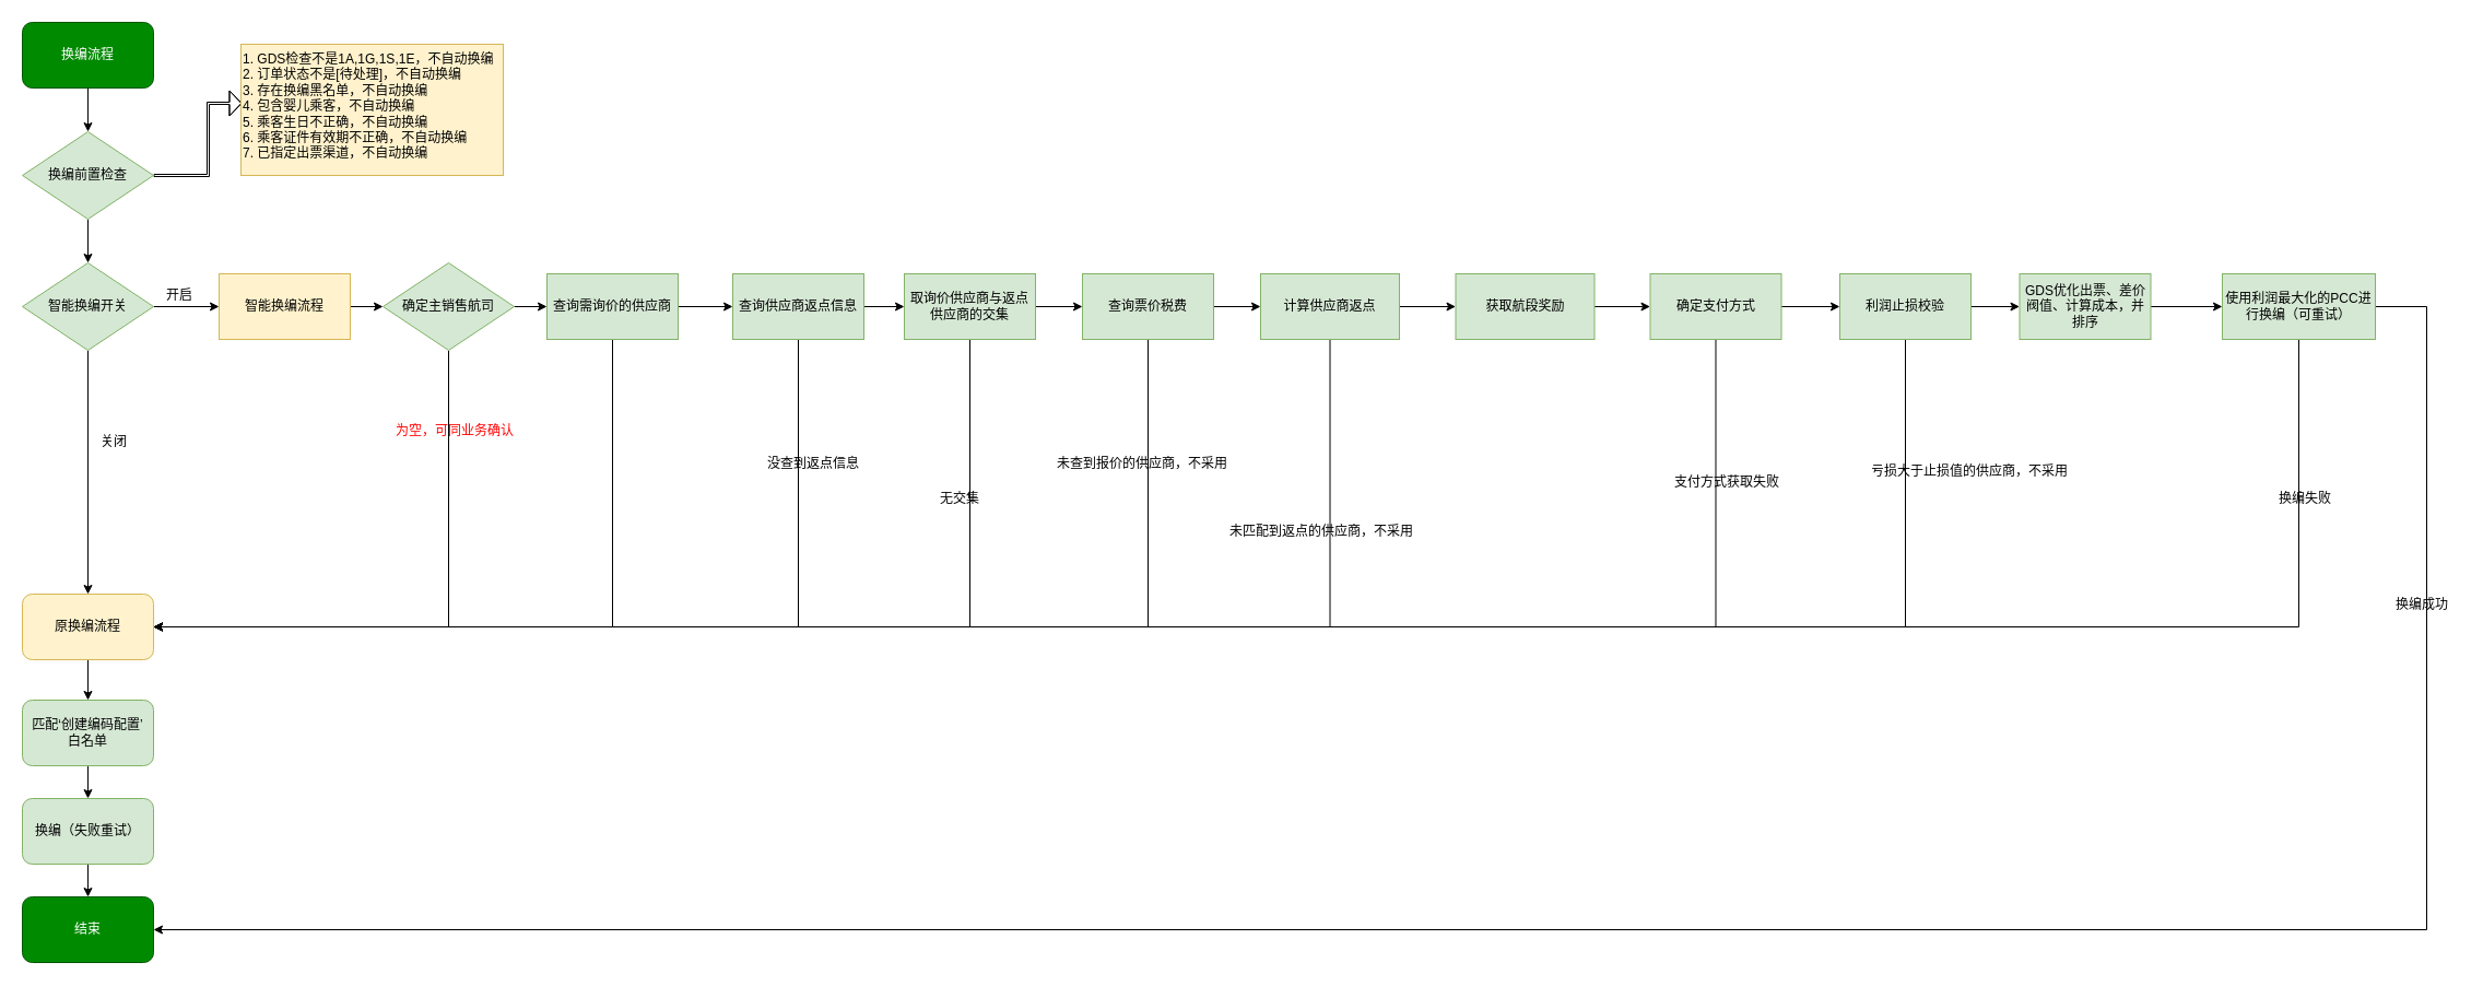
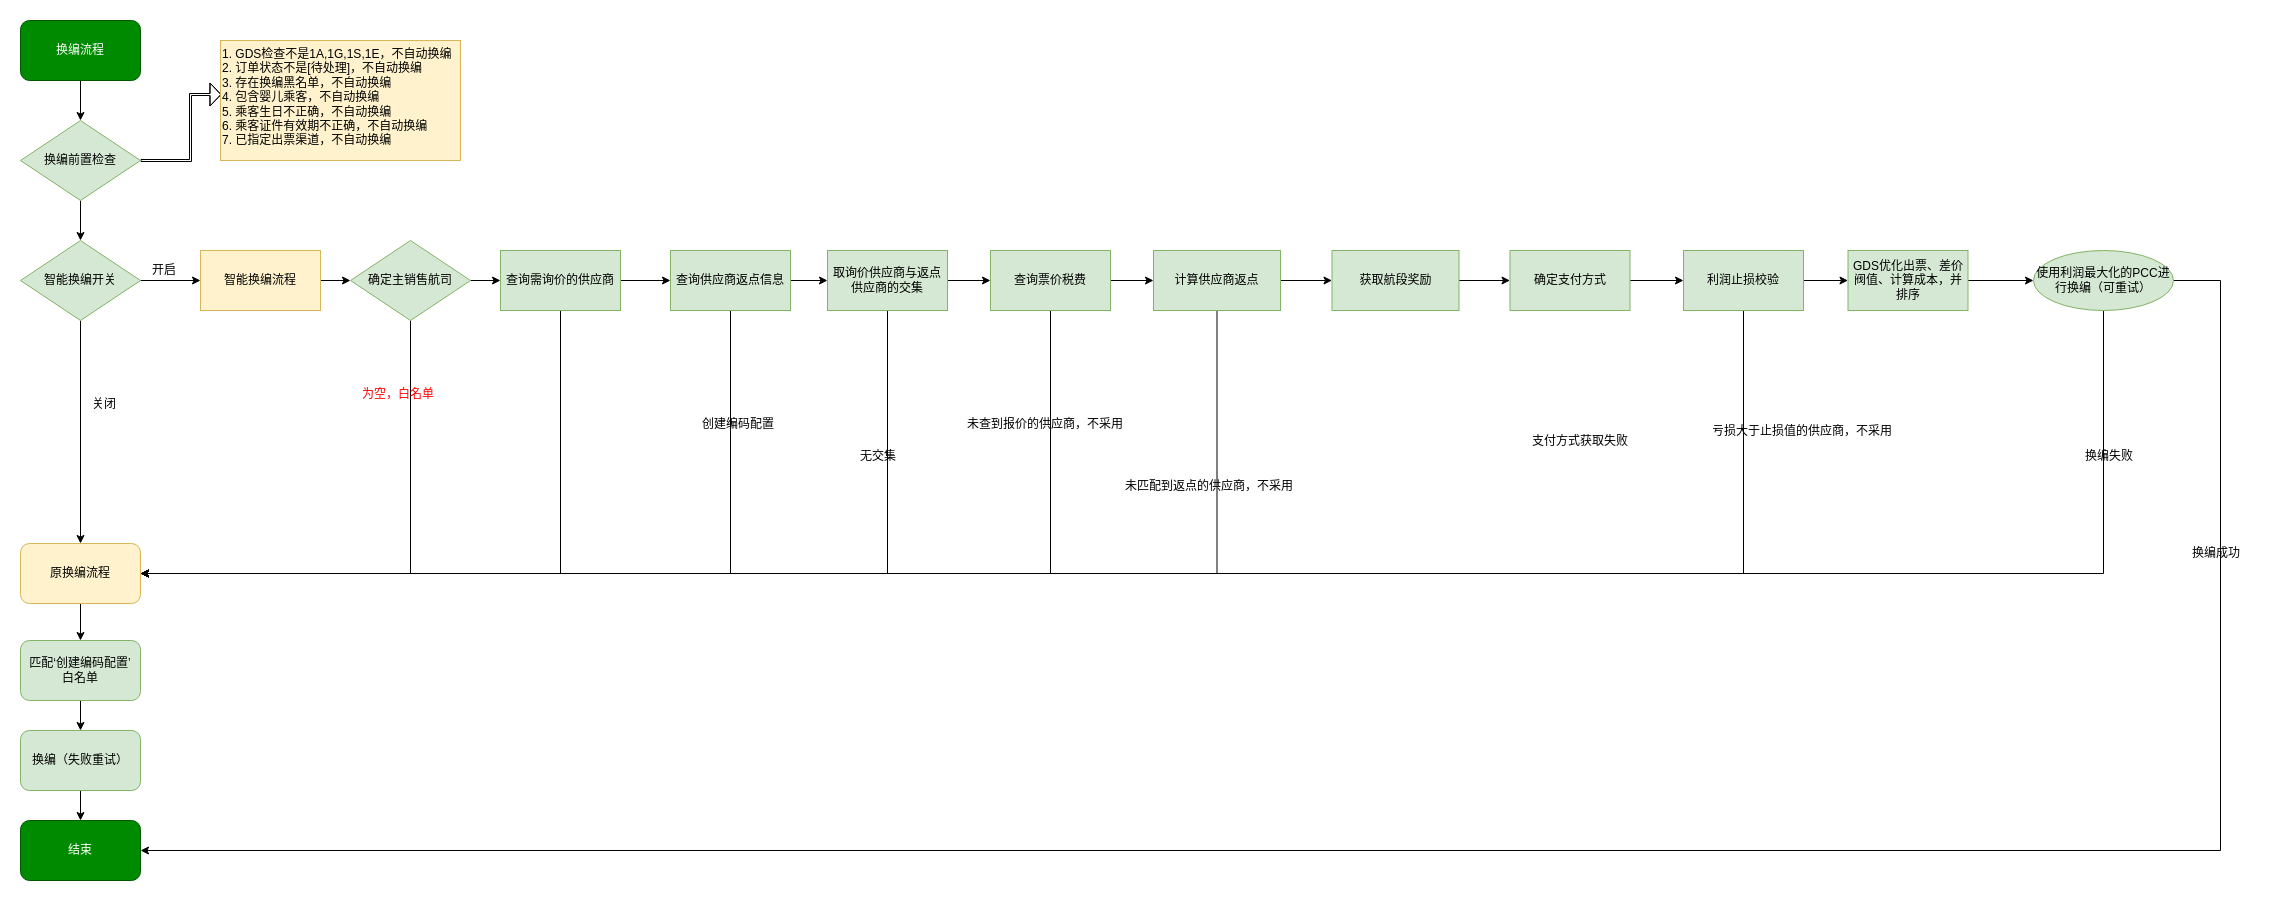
  <mxCell id="0" />
  <mxCell id="1" parent="0" />
  <mxCell id="2" style="edgeStyle=orthogonalEdgeStyle;rounded=0;orthogonalLoop=1;jettySize=auto;html=1;exitX=0.5;exitY=1;exitDx=0;exitDy=0;entryX=0.5;entryY=0;entryDx=0;entryDy=0;" parent="1" source="4" target="7" edge="1"><mxGeometry relative="1" as="geometry" /></mxCell>
  <mxCell id="3" value="" style="edgeStyle=orthogonalEdgeStyle;rounded=0;orthogonalLoop=1;jettySize=auto;html=1;entryX=0.004;entryY=0.45;entryDx=0;entryDy=0;entryPerimeter=0;shape=flexArrow;width=2;endSize=3.33;" parent="1" source="4" target="58" edge="1"><mxGeometry relative="1" as="geometry"><mxPoint x="220" y="160" as="targetPoint" /><Array as="points"><mxPoint x="190" y="160" /><mxPoint x="190" y="94" /></Array></mxGeometry></mxCell>
  <mxCell id="4" value="换编前置检查" style="rhombus;whiteSpace=wrap;html=1;fillColor=#d5e8d4;strokeColor=#82b366;" parent="1" vertex="1"><mxGeometry x="20" y="120" width="120" height="80" as="geometry" /></mxCell>
  <mxCell id="5" style="edgeStyle=orthogonalEdgeStyle;rounded=0;orthogonalLoop=1;jettySize=auto;html=1;exitX=0.5;exitY=1;exitDx=0;exitDy=0;entryX=0.5;entryY=0;entryDx=0;entryDy=0;" parent="1" source="7" target="12" edge="1"><mxGeometry relative="1" as="geometry"><mxPoint x="80" y="488" as="targetPoint" /></mxGeometry></mxCell>
  <mxCell id="6" style="edgeStyle=orthogonalEdgeStyle;rounded=0;orthogonalLoop=1;jettySize=auto;html=1;exitX=1;exitY=0.5;exitDx=0;exitDy=0;entryX=0;entryY=0.5;entryDx=0;entryDy=0;" parent="1" source="7" target="19" edge="1"><mxGeometry relative="1" as="geometry" /></mxCell>
  <mxCell id="7" value="智能换编开关" style="rhombus;whiteSpace=wrap;html=1;fillColor=#d5e8d4;strokeColor=#82b366;" parent="1" vertex="1"><mxGeometry x="20" y="240" width="120" height="80" as="geometry" /></mxCell>
  <mxCell id="8" style="edgeStyle=orthogonalEdgeStyle;rounded=0;orthogonalLoop=1;jettySize=auto;html=1;exitX=0.5;exitY=1;exitDx=0;exitDy=0;entryX=0.5;entryY=0;entryDx=0;entryDy=0;" parent="1" source="9" target="4" edge="1"><mxGeometry relative="1" as="geometry" /></mxCell>
  <mxCell id="9" value="换编流程" style="rounded=1;whiteSpace=wrap;html=1;fillColor=#008a00;strokeColor=#005700;fontColor=#ffffff;" parent="1" vertex="1"><mxGeometry x="20" y="20" width="120" height="60" as="geometry" /></mxCell>
  <mxCell id="10" value="" style="edgeStyle=orthogonalEdgeStyle;rounded=0;orthogonalLoop=1;jettySize=auto;html=1;exitX=0.5;exitY=1;exitDx=0;exitDy=0;" parent="1" source="13" target="15" edge="1"><mxGeometry relative="1" as="geometry" /></mxCell>
  <mxCell id="11" value="" style="edgeStyle=orthogonalEdgeStyle;rounded=0;orthogonalLoop=1;jettySize=auto;html=1;" parent="1" source="12" target="13" edge="1"><mxGeometry relative="1" as="geometry" /></mxCell>
  <mxCell id="12" value="原换编流程" style="rounded=1;whiteSpace=wrap;html=1;fillColor=#fff2cc;strokeColor=#d6b656;shadow=0;" parent="1" vertex="1"><mxGeometry x="20" y="543" width="120" height="60" as="geometry" /></mxCell>
  <mxCell id="13" value="匹配‘创建编码配置’&lt;br&gt;白名单" style="rounded=1;whiteSpace=wrap;html=1;fillColor=#d5e8d4;strokeColor=#82b366;" parent="1" vertex="1"><mxGeometry x="20" y="640" width="120" height="60" as="geometry" /></mxCell>
  <mxCell id="14" value="" style="edgeStyle=orthogonalEdgeStyle;rounded=0;orthogonalLoop=1;jettySize=auto;html=1;" parent="1" source="15" target="16" edge="1"><mxGeometry relative="1" as="geometry" /></mxCell>
  <mxCell id="15" value="换编（失败重试）" style="rounded=1;whiteSpace=wrap;html=1;fillColor=#d5e8d4;strokeColor=#82b366;" parent="1" vertex="1"><mxGeometry x="20" y="730" width="120" height="60" as="geometry" /></mxCell>
  <mxCell id="16" value="结束" style="rounded=1;whiteSpace=wrap;html=1;fillColor=#008a00;strokeColor=#005700;fontColor=#ffffff;" parent="1" vertex="1"><mxGeometry x="20" y="820" width="120" height="60" as="geometry" /></mxCell>
  <mxCell id="17" value="关闭" style="text;html=1;resizable=0;points=[];autosize=1;align=left;verticalAlign=top;spacingTop=-4;" parent="1" vertex="1"><mxGeometry x="90" y="394" width="40" height="20" as="geometry" /></mxCell>
  <mxCell id="18" style="edgeStyle=orthogonalEdgeStyle;rounded=0;orthogonalLoop=1;jettySize=auto;html=1;exitX=1;exitY=0.5;exitDx=0;exitDy=0;entryX=0;entryY=0.5;entryDx=0;entryDy=0;" parent="1" source="19" target="50" edge="1"><mxGeometry relative="1" as="geometry" /></mxCell>
  <mxCell id="19" value="智能换编流程" style="rounded=0;whiteSpace=wrap;html=1;fillColor=#fff2cc;strokeColor=#d6b656;" parent="1" vertex="1"><mxGeometry x="200" y="250" width="120" height="60" as="geometry" /></mxCell>
  <mxCell id="20" style="edgeStyle=orthogonalEdgeStyle;rounded=0;orthogonalLoop=1;jettySize=auto;html=1;exitX=1;exitY=0.5;exitDx=0;exitDy=0;entryX=0;entryY=0.5;entryDx=0;entryDy=0;" parent="1" source="22" target="25" edge="1"><mxGeometry relative="1" as="geometry" /></mxCell>
  <mxCell id="21" style="edgeStyle=orthogonalEdgeStyle;rounded=0;orthogonalLoop=1;jettySize=auto;html=1;exitX=0.5;exitY=1;exitDx=0;exitDy=0;entryX=1;entryY=0.5;entryDx=0;entryDy=0;" parent="1" source="22" target="12" edge="1"><mxGeometry relative="1" as="geometry" /></mxCell>
  <mxCell id="22" value="查询需询价的供应商" style="rounded=0;whiteSpace=wrap;html=1;fillColor=#d5e8d4;strokeColor=#82b366;align=center;" parent="1" vertex="1"><mxGeometry x="500" y="250" width="120" height="60" as="geometry" /></mxCell>
  <mxCell id="23" value="" style="edgeStyle=orthogonalEdgeStyle;rounded=0;orthogonalLoop=1;jettySize=auto;html=1;" parent="1" source="25" target="28" edge="1"><mxGeometry relative="1" as="geometry" /></mxCell>
  <mxCell id="24" style="edgeStyle=orthogonalEdgeStyle;rounded=0;orthogonalLoop=1;jettySize=auto;html=1;exitX=0.5;exitY=1;exitDx=0;exitDy=0;entryX=1;entryY=0.5;entryDx=0;entryDy=0;" parent="1" source="25" target="12" edge="1"><mxGeometry relative="1" as="geometry" /></mxCell>
  <mxCell id="25" value="查询供应商返点信息&lt;br&gt;" style="rounded=0;whiteSpace=wrap;html=1;fillColor=#d5e8d4;strokeColor=#82b366;align=center;" parent="1" vertex="1"><mxGeometry x="670" y="250" width="120" height="60" as="geometry" /></mxCell>
  <mxCell id="26" value="" style="edgeStyle=orthogonalEdgeStyle;rounded=0;orthogonalLoop=1;jettySize=auto;html=1;" parent="1" source="28" target="31" edge="1"><mxGeometry relative="1" as="geometry" /></mxCell>
  <mxCell id="27" style="edgeStyle=orthogonalEdgeStyle;rounded=0;orthogonalLoop=1;jettySize=auto;html=1;exitX=0.5;exitY=1;exitDx=0;exitDy=0;entryX=1;entryY=0.5;entryDx=0;entryDy=0;" parent="1" source="28" target="12" edge="1"><mxGeometry relative="1" as="geometry" /></mxCell>
  <mxCell id="28" value="取询价供应商与返点供应商的交集&lt;br&gt;" style="rounded=0;whiteSpace=wrap;html=1;fillColor=#d5e8d4;strokeColor=#82b366;" parent="1" vertex="1"><mxGeometry x="827" y="250" width="120" height="60" as="geometry" /></mxCell>
  <mxCell id="29" value="" style="edgeStyle=orthogonalEdgeStyle;rounded=0;orthogonalLoop=1;jettySize=auto;html=1;" parent="1" source="31" target="35" edge="1"><mxGeometry relative="1" as="geometry" /></mxCell>
  <mxCell id="30" style="edgeStyle=orthogonalEdgeStyle;rounded=0;orthogonalLoop=1;jettySize=auto;html=1;exitX=0.5;exitY=1;exitDx=0;exitDy=0;entryX=1;entryY=0.5;entryDx=0;entryDy=0;" parent="1" source="31" target="12" edge="1"><mxGeometry relative="1" as="geometry" /></mxCell>
  <mxCell id="31" value="查询票价税费" style="rounded=0;whiteSpace=wrap;html=1;fillColor=#d5e8d4;strokeColor=#82b366;" parent="1" vertex="1"><mxGeometry x="990" y="250" width="120" height="60" as="geometry" /></mxCell>
  <mxCell id="32" style="edgeStyle=orthogonalEdgeStyle;rounded=0;orthogonalLoop=1;jettySize=auto;html=1;exitX=0.5;exitY=1;exitDx=0;exitDy=0;entryX=1;entryY=0.5;entryDx=0;entryDy=0;" parent="1" source="35" target="12" edge="1"><mxGeometry relative="1" as="geometry" /></mxCell>
  <mxCell id="33" value="" style="edgeStyle=orthogonalEdgeStyle;rounded=0;orthogonalLoop=1;jettySize=auto;html=1;entryX=0;entryY=0.5;entryDx=0;entryDy=0;exitX=1;exitY=0.5;exitDx=0;exitDy=0;" parent="1" source="36" target="44" edge="1"><mxGeometry relative="1" as="geometry"><mxPoint x="1470" y="280" as="targetPoint" /></mxGeometry></mxCell>
  <mxCell id="34" value="" style="edgeStyle=orthogonalEdgeStyle;rounded=0;orthogonalLoop=1;jettySize=auto;html=1;entryX=0;entryY=0.5;entryDx=0;entryDy=0;" parent="1" source="35" target="36" edge="1"><mxGeometry relative="1" as="geometry" /></mxCell>
  <mxCell id="35" value="计算供应商返点" style="rounded=0;whiteSpace=wrap;html=1;fillColor=#d5e8d4;strokeColor=#82b366;" parent="1" vertex="1"><mxGeometry x="1153" y="250" width="127" height="60" as="geometry" /></mxCell>
  <mxCell id="36" value="&lt;pre&gt;&lt;span&gt;获取航段奖励&lt;/span&gt;&lt;/pre&gt;" style="rounded=0;whiteSpace=wrap;html=1;fillColor=#d5e8d4;strokeColor=#82b366;" parent="1" vertex="1"><mxGeometry x="1331.5" y="250" width="127" height="60" as="geometry" /></mxCell>
  <mxCell id="37" value="" style="edgeStyle=orthogonalEdgeStyle;rounded=0;orthogonalLoop=1;jettySize=auto;html=1;entryX=0;entryY=0.5;entryDx=0;entryDy=0;" parent="1" source="38" target="47" edge="1"><mxGeometry relative="1" as="geometry" /></mxCell>
  <mxCell id="38" value="GDS优化出票、差价阀值、计算成本，并排序" style="rounded=0;whiteSpace=wrap;html=1;fillColor=#d5e8d4;strokeColor=#82b366;" parent="1" vertex="1"><mxGeometry x="1847.5" y="250" width="120" height="60" as="geometry" /></mxCell>
  <mxCell id="39" style="edgeStyle=orthogonalEdgeStyle;rounded=0;orthogonalLoop=1;jettySize=auto;html=1;exitX=0.5;exitY=1;exitDx=0;exitDy=0;entryX=1;entryY=0.5;entryDx=0;entryDy=0;" parent="1" source="41" target="12" edge="1"><mxGeometry relative="1" as="geometry" /></mxCell>
  <mxCell id="40" value="" style="edgeStyle=orthogonalEdgeStyle;rounded=0;orthogonalLoop=1;jettySize=auto;html=1;" parent="1" source="41" target="38" edge="1"><mxGeometry relative="1" as="geometry"><mxPoint x="1663" y="277" as="targetPoint" /></mxGeometry></mxCell>
  <mxCell id="41" value="利润止损校验" style="rounded=0;whiteSpace=wrap;html=1;fillColor=#d5e8d4;strokeColor=#82b366;" parent="1" vertex="1"><mxGeometry x="1683" y="250" width="120" height="60" as="geometry" /></mxCell>
- <mxCell id="42" style="edgeStyle=orthogonalEdgeStyle;rounded=0;orthogonalLoop=1;jettySize=auto;html=1;exitX=0.5;exitY=1;exitDx=0;exitDy=0;entryX=1;entryY=0.5;entryDx=0;entryDy=0;" parent="1" source="44" target="12" edge="1"><mxGeometry relative="1" as="geometry" /></mxCell>
  <mxCell id="43" value="" style="edgeStyle=orthogonalEdgeStyle;rounded=0;orthogonalLoop=1;jettySize=auto;html=1;entryX=0;entryY=0.5;entryDx=0;entryDy=0;" parent="1" source="44" target="41" edge="1"><mxGeometry relative="1" as="geometry"><mxPoint x="1847" y="277" as="targetPoint" /></mxGeometry></mxCell>
  <mxCell id="44" value="确定支付方式" style="rounded=0;whiteSpace=wrap;html=1;fillColor=#d5e8d4;strokeColor=#82b366;" parent="1" vertex="1"><mxGeometry x="1509.5" y="250" width="120" height="60" as="geometry" /></mxCell>
  <mxCell id="45" style="edgeStyle=orthogonalEdgeStyle;rounded=0;orthogonalLoop=1;jettySize=auto;html=1;exitX=0.5;exitY=1;exitDx=0;exitDy=0;entryX=1;entryY=0.5;entryDx=0;entryDy=0;" parent="1" source="47" target="12" edge="1"><mxGeometry relative="1" as="geometry" /></mxCell>
  <mxCell id="46" value="" style="edgeStyle=orthogonalEdgeStyle;rounded=0;orthogonalLoop=1;jettySize=auto;html=1;entryX=1;entryY=0.5;entryDx=0;entryDy=0;" parent="1" source="47" target="16" edge="1"><mxGeometry relative="1" as="geometry"><Array as="points"><mxPoint x="2220" y="280" /><mxPoint x="2220" y="850" /></Array></mxGeometry></mxCell>
- <mxCell id="47" value="使用利润最大化的PCC进行换编（可重试）&lt;br&gt;" style="rounded=0;whiteSpace=wrap;html=1;fillColor=#d5e8d4;strokeColor=#82b366;" parent="1" vertex="1"><mxGeometry x="2033" y="250" width="140" height="60" as="geometry" /></mxCell>
+ <mxCell id="47" value="使用利润最大化的PCC进行换编（可重试）&lt;br&gt;" style="ellipse;whiteSpace=wrap;html=1;fillColor=#d5e8d4;strokeColor=#82b366;" parent="1" vertex="1"><mxGeometry x="2033" y="250" width="140" height="60" as="geometry" /></mxCell>
  <mxCell id="48" style="edgeStyle=orthogonalEdgeStyle;rounded=0;orthogonalLoop=1;jettySize=auto;html=1;exitX=1;exitY=0.5;exitDx=0;exitDy=0;entryX=0;entryY=0.5;entryDx=0;entryDy=0;" parent="1" source="50" target="22" edge="1"><mxGeometry relative="1" as="geometry" /></mxCell>
  <mxCell id="49" style="edgeStyle=orthogonalEdgeStyle;rounded=0;orthogonalLoop=1;jettySize=auto;html=1;exitX=0.5;exitY=1;exitDx=0;exitDy=0;entryX=1;entryY=0.5;entryDx=0;entryDy=0;" parent="1" source="50" target="12" edge="1"><mxGeometry relative="1" as="geometry" /></mxCell>
  <mxCell id="50" value="确定主销售航司&lt;br&gt;" style="rhombus;whiteSpace=wrap;html=1;fillColor=#d5e8d4;strokeColor=#82b366;" parent="1" vertex="1"><mxGeometry x="350" y="240" width="120" height="80" as="geometry" /></mxCell>
- <mxCell id="51" value="没查到返点信息&lt;br&gt;" style="text;html=1;resizable=0;points=[];autosize=1;align=left;verticalAlign=top;spacingTop=-4;" parent="1" vertex="1"><mxGeometry x="700" y="414" width="100" height="20" as="geometry" /></mxCell>
+ <mxCell id="51" value="创建编码配置&lt;br&gt;" style="text;html=1;resizable=0;points=[];autosize=1;align=left;verticalAlign=top;spacingTop=-4;" parent="1" vertex="1"><mxGeometry x="700" y="414" width="100" height="20" as="geometry" /></mxCell>
  <mxCell id="52" value="无交集&lt;br&gt;&lt;br&gt;" style="text;html=1;resizable=0;points=[];autosize=1;align=left;verticalAlign=top;spacingTop=-4;" parent="1" vertex="1"><mxGeometry x="857.5" y="446" width="50" height="30" as="geometry" /></mxCell>
  <mxCell id="53" value="未查到报价的供应商，不采用" style="text;html=1;resizable=0;points=[];autosize=1;align=left;verticalAlign=top;spacingTop=-4;" parent="1" vertex="1"><mxGeometry x="965" y="414" width="170" height="20" as="geometry" /></mxCell>
  <mxCell id="54" value="未匹配到返点的供应商，不采用" style="text;html=1;resizable=0;points=[];autosize=1;align=left;verticalAlign=top;spacingTop=-4;" parent="1" vertex="1"><mxGeometry x="1123" y="476" width="180" height="20" as="geometry" /></mxCell>
  <mxCell id="55" value="亏损大于止损值的供应商，不采用&lt;br&gt;" style="text;html=1;resizable=0;points=[];autosize=1;align=left;verticalAlign=top;spacingTop=-4;" parent="1" vertex="1"><mxGeometry x="1710" y="421" width="200" height="20" as="geometry" /></mxCell>
  <mxCell id="56" value="换编失败" style="text;html=1;resizable=0;points=[];autosize=1;align=left;verticalAlign=top;spacingTop=-4;" parent="1" vertex="1"><mxGeometry x="2083" y="446" width="60" height="20" as="geometry" /></mxCell>
  <mxCell id="57" value="支付方式获取失败&lt;br&gt;&lt;br&gt;" style="text;html=1;resizable=0;points=[];autosize=1;align=left;verticalAlign=top;spacingTop=-4;" parent="1" vertex="1"><mxGeometry x="1530" y="431" width="110" height="30" as="geometry" /></mxCell>
  <mxCell id="58" value="&lt;div&gt;1. GDS检查不是1A,1G,1S,1E，不自动换编&lt;/div&gt;&lt;div&gt;2. 订单状态不是[待处理]，不自动换编&lt;/div&gt;&lt;div&gt;3. 存在换编黑名单，不自动换编&lt;/div&gt;&lt;div&gt;4. 包含婴儿乘客，不自动换编&lt;/div&gt;&lt;div&gt;5. 乘客生日不正确，不自动换编&lt;/div&gt;&lt;div&gt;6. 乘客证件有效期不正确，不自动换编&lt;/div&gt;&lt;div&gt;7. 已指定出票渠道，不自动换编&lt;/div&gt;" style="rounded=0;whiteSpace=wrap;html=1;align=left;verticalAlign=top;fillColor=#fff2cc;strokeColor=#d6b656;" parent="1" vertex="1"><mxGeometry x="220" y="40" width="240" height="120" as="geometry" /></mxCell>
  <mxCell id="59" value="开启" style="text;html=1;resizable=0;points=[];autosize=1;align=left;verticalAlign=top;spacingTop=-4;" parent="1" vertex="1"><mxGeometry x="150" y="260" width="40" height="20" as="geometry" /></mxCell>
- <mxCell id="60" value="&lt;font color=&quot;#ff0000&quot;&gt;为空，可同业务确认&lt;/font&gt;&lt;br&gt;" style="text;html=1;resizable=0;points=[];autosize=1;align=left;verticalAlign=top;spacingTop=-4;" parent="1" vertex="1"><mxGeometry x="360" y="384" width="120" height="20" as="geometry" /></mxCell>
+ <mxCell id="60" value="&lt;font color=&quot;#ff0000&quot;&gt;为空，白名单&lt;/font&gt;&lt;br&gt;" style="text;html=1;resizable=0;points=[];autosize=1;align=left;verticalAlign=top;spacingTop=-4;" parent="1" vertex="1"><mxGeometry x="360" y="384" width="120" height="20" as="geometry" /></mxCell>
  <mxCell id="61" value="换编成功" style="text;html=1;resizable=0;points=[];autosize=1;align=left;verticalAlign=top;spacingTop=-4;" parent="1" vertex="1"><mxGeometry x="2190" y="543" width="60" height="20" as="geometry" /></mxCell>
